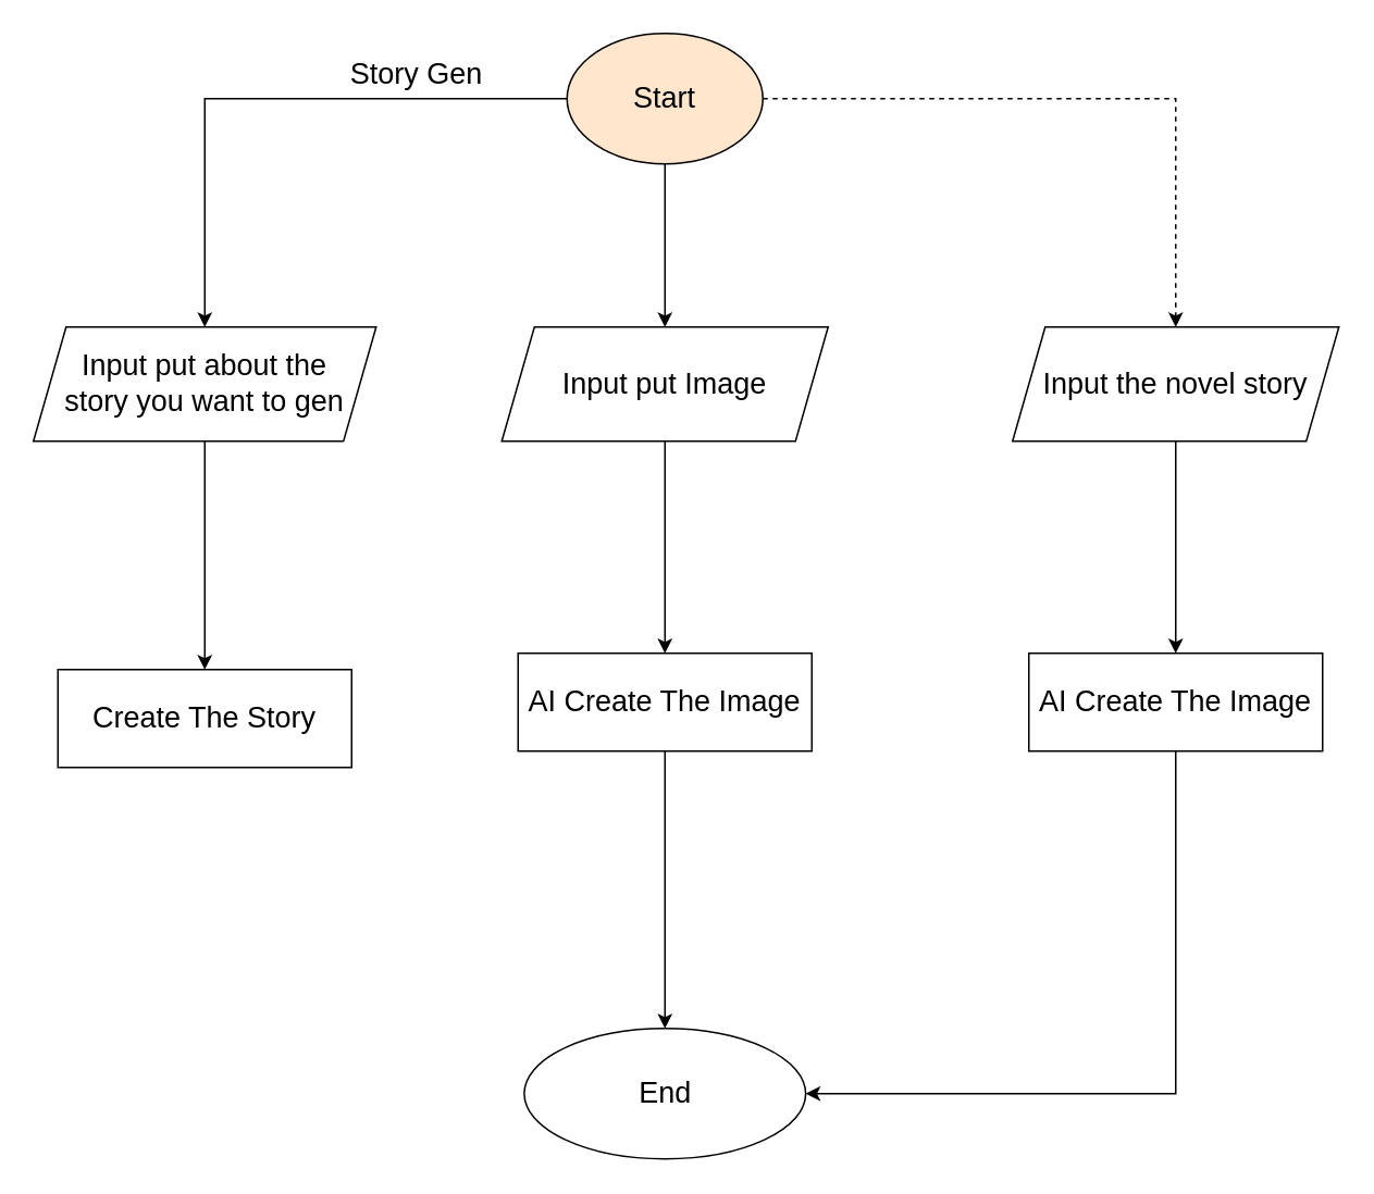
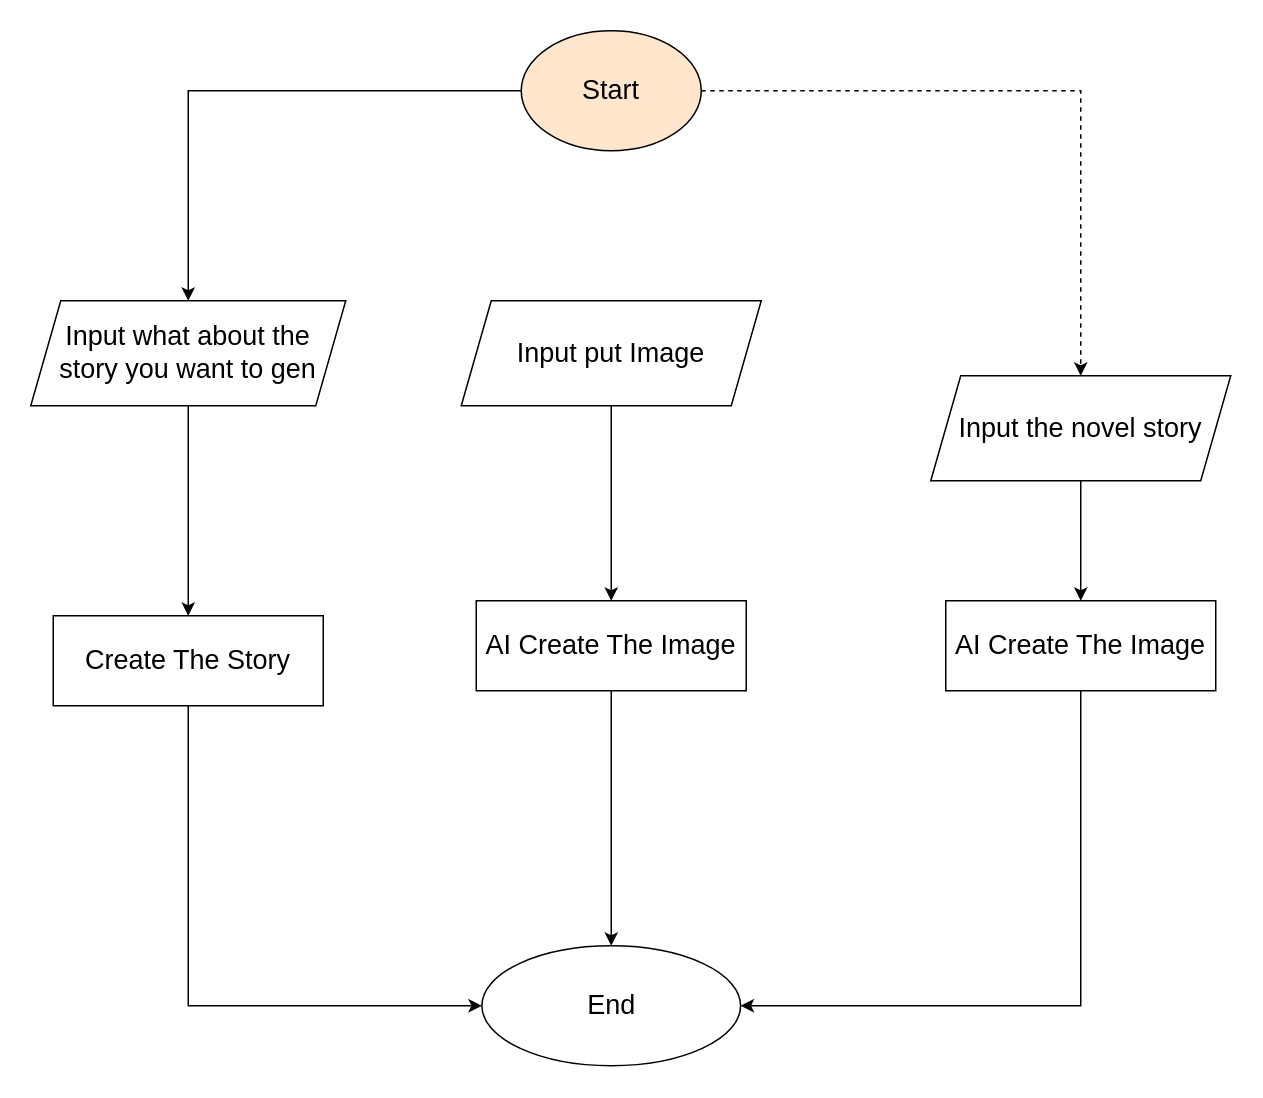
  <mxCell id="0" />
  <mxCell id="1" parent="0" />
  <mxCell id="2" style="edgeStyle=orthogonalEdgeStyle;rounded=0;orthogonalLoop=1;jettySize=auto;html=1;entryX=0.5;entryY=0;entryDx=0;entryDy=0;dashed=1;" parent="1" source="5" target="7" edge="1"><mxGeometry relative="1" as="geometry" /></mxCell>
  <mxCell id="3" style="edgeStyle=orthogonalEdgeStyle;rounded=0;orthogonalLoop=1;jettySize=auto;html=1;entryX=0.5;entryY=0;entryDx=0;entryDy=0;" parent="1" source="5" target="13" edge="1"><mxGeometry relative="1" as="geometry" /></mxCell>
- <mxCell id="4" style="edgeStyle=orthogonalEdgeStyle;rounded=0;orthogonalLoop=1;jettySize=auto;html=1;entryX=0.5;entryY=0;entryDx=0;entryDy=0;" parent="1" source="5" target="17" edge="1"><mxGeometry relative="1" as="geometry" /></mxCell>
  <mxCell id="5" value="&lt;font style=&quot;font-size: 18px;&quot;&gt;Start&lt;/font&gt;" style="ellipse;whiteSpace=wrap;html=1;fillColor=#ffe6cc;" parent="1" vertex="1"><mxGeometry x="347" y="20" width="120" height="80" as="geometry" /></mxCell>
  <mxCell id="6" style="edgeStyle=orthogonalEdgeStyle;rounded=0;orthogonalLoop=1;jettySize=auto;html=1;entryX=0.5;entryY=0;entryDx=0;entryDy=0;" parent="1" source="7" target="9" edge="1"><mxGeometry relative="1" as="geometry" /></mxCell>
- <mxCell id="7" value="&lt;font style=&quot;font-size: 18px;&quot;&gt;Input the novel story&lt;/font&gt;" style="shape=parallelogram;perimeter=parallelogramPerimeter;whiteSpace=wrap;html=1;fixedSize=1;" parent="1" vertex="1"><mxGeometry x="620" y="200" width="200" height="70" as="geometry" /></mxCell>
+ <mxCell id="7" value="&lt;font style=&quot;font-size: 18px;&quot;&gt;Input the novel story&lt;/font&gt;" style="shape=parallelogram;perimeter=parallelogramPerimeter;whiteSpace=wrap;html=1;fixedSize=1;" parent="1" vertex="1"><mxGeometry x="620" y="250" width="200" height="70" as="geometry" /></mxCell>
  <mxCell id="8" style="edgeStyle=orthogonalEdgeStyle;rounded=0;orthogonalLoop=1;jettySize=auto;html=1;entryX=1;entryY=0.5;entryDx=0;entryDy=0;" parent="1" source="9" target="11" edge="1"><mxGeometry relative="1" as="geometry"><Array as="points"><mxPoint x="720" y="670" /></Array></mxGeometry></mxCell>
  <mxCell id="9" value="&lt;font style=&quot;font-size: 18px;&quot;&gt;AI Create The Image&lt;/font&gt;" style="rounded=0;whiteSpace=wrap;html=1;" parent="1" vertex="1"><mxGeometry x="630" y="400" width="180" height="60" as="geometry" /></mxCell>
+ <mxCell id="10" style="edgeStyle=orthogonalEdgeStyle;rounded=0;orthogonalLoop=1;jettySize=auto;html=1;exitX=0.5;exitY=1;exitDx=0;exitDy=0;" parent="1" source="14" target="11" edge="1"><mxGeometry relative="1" as="geometry"><Array as="points"><mxPoint x="125" y="670" /></Array></mxGeometry></mxCell>
  <mxCell id="11" value="&lt;font style=&quot;font-size: 18px;&quot;&gt;End&lt;/font&gt;" style="ellipse;whiteSpace=wrap;html=1;" parent="1" vertex="1"><mxGeometry x="320.75" y="630" width="172.5" height="80" as="geometry" /></mxCell>
  <mxCell id="12" style="edgeStyle=orthogonalEdgeStyle;rounded=0;orthogonalLoop=1;jettySize=auto;html=1;entryX=0.5;entryY=0;entryDx=0;entryDy=0;" parent="1" source="13" target="14" edge="1"><mxGeometry relative="1" as="geometry" /></mxCell>
- <mxCell id="13" value="&lt;font style=&quot;font-size: 18px;&quot;&gt;Input put about&amp;nbsp;&lt;/font&gt;&lt;span style=&quot;font-size: 18px; background-color: transparent; color: light-dark(rgb(0, 0, 0), rgb(255, 255, 255));&quot;&gt;the&lt;/span&gt;&lt;div&gt;&lt;span style=&quot;font-size: 18px; background-color: transparent; color: light-dark(rgb(0, 0, 0), rgb(255, 255, 255));&quot;&gt;story you want to gen&lt;/span&gt;&lt;/div&gt;" style="shape=parallelogram;perimeter=parallelogramPerimeter;whiteSpace=wrap;html=1;fixedSize=1;" parent="1" vertex="1"><mxGeometry x="20" y="200" width="210" height="70" as="geometry" /></mxCell>
+ <mxCell id="13" value="&lt;font style=&quot;font-size: 18px;&quot;&gt;Input what about&amp;nbsp;&lt;/font&gt;&lt;span style=&quot;font-size: 18px; background-color: transparent; color: light-dark(rgb(0, 0, 0), rgb(255, 255, 255));&quot;&gt;the&lt;/span&gt;&lt;div&gt;&lt;span style=&quot;font-size: 18px; background-color: transparent; color: light-dark(rgb(0, 0, 0), rgb(255, 255, 255));&quot;&gt;story you want to gen&lt;/span&gt;&lt;/div&gt;" style="shape=parallelogram;perimeter=parallelogramPerimeter;whiteSpace=wrap;html=1;fixedSize=1;" parent="1" vertex="1"><mxGeometry x="20" y="200" width="210" height="70" as="geometry" /></mxCell>
  <mxCell id="14" value="&lt;font style=&quot;font-size: 18px;&quot;&gt;Create The Story&lt;/font&gt;" style="rounded=0;whiteSpace=wrap;html=1;" parent="1" vertex="1"><mxGeometry x="35" y="410" width="180" height="60" as="geometry" /></mxCell>
- <mxCell id="15" value="&lt;font style=&quot;font-size: 18px;&quot;&gt;Story Gen&lt;/font&gt;" style="text;html=1;align=center;verticalAlign=middle;whiteSpace=wrap;rounded=0;" parent="1" vertex="1"><mxGeometry x="180" y="30" width="150" height="30" as="geometry" /></mxCell>
  <mxCell id="16" style="edgeStyle=orthogonalEdgeStyle;rounded=0;orthogonalLoop=1;jettySize=auto;html=1;entryX=0.5;entryY=0;entryDx=0;entryDy=0;" parent="1" source="17" target="19" edge="1"><mxGeometry relative="1" as="geometry" /></mxCell>
  <mxCell id="17" value="&lt;font style=&quot;font-size: 18px;&quot;&gt;Input put Image&lt;/font&gt;" style="shape=parallelogram;perimeter=parallelogramPerimeter;whiteSpace=wrap;html=1;fixedSize=1;" parent="1" vertex="1"><mxGeometry x="307" y="200" width="200" height="70" as="geometry" /></mxCell>
  <mxCell id="18" style="edgeStyle=orthogonalEdgeStyle;rounded=0;orthogonalLoop=1;jettySize=auto;html=1;entryX=0.5;entryY=0;entryDx=0;entryDy=0;" parent="1" source="19" target="11" edge="1"><mxGeometry relative="1" as="geometry" /></mxCell>
  <mxCell id="19" value="&lt;font style=&quot;font-size: 18px;&quot;&gt;AI Create The Image&lt;/font&gt;" style="rounded=0;whiteSpace=wrap;html=1;" parent="1" vertex="1"><mxGeometry x="317" y="400" width="180" height="60" as="geometry" /></mxCell>
